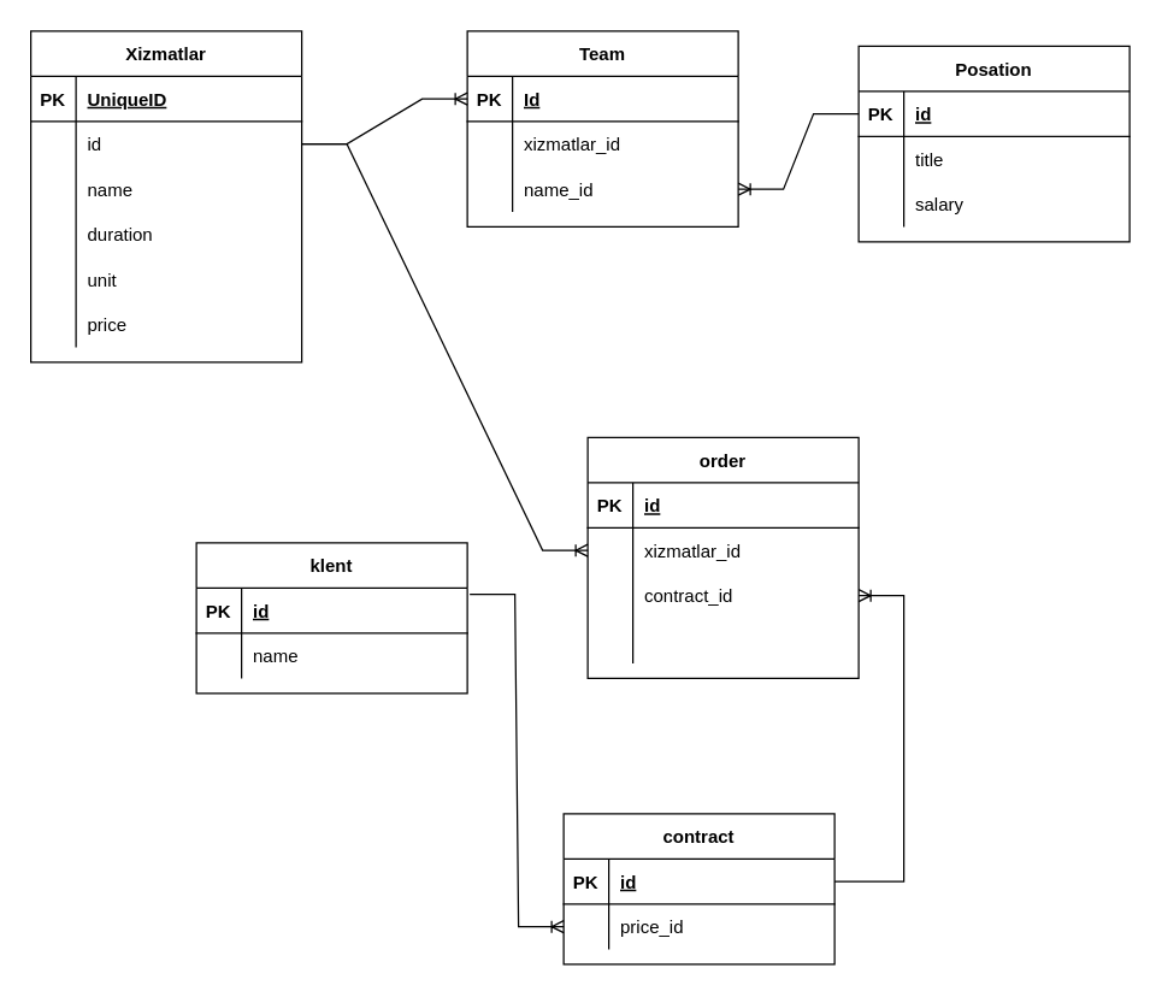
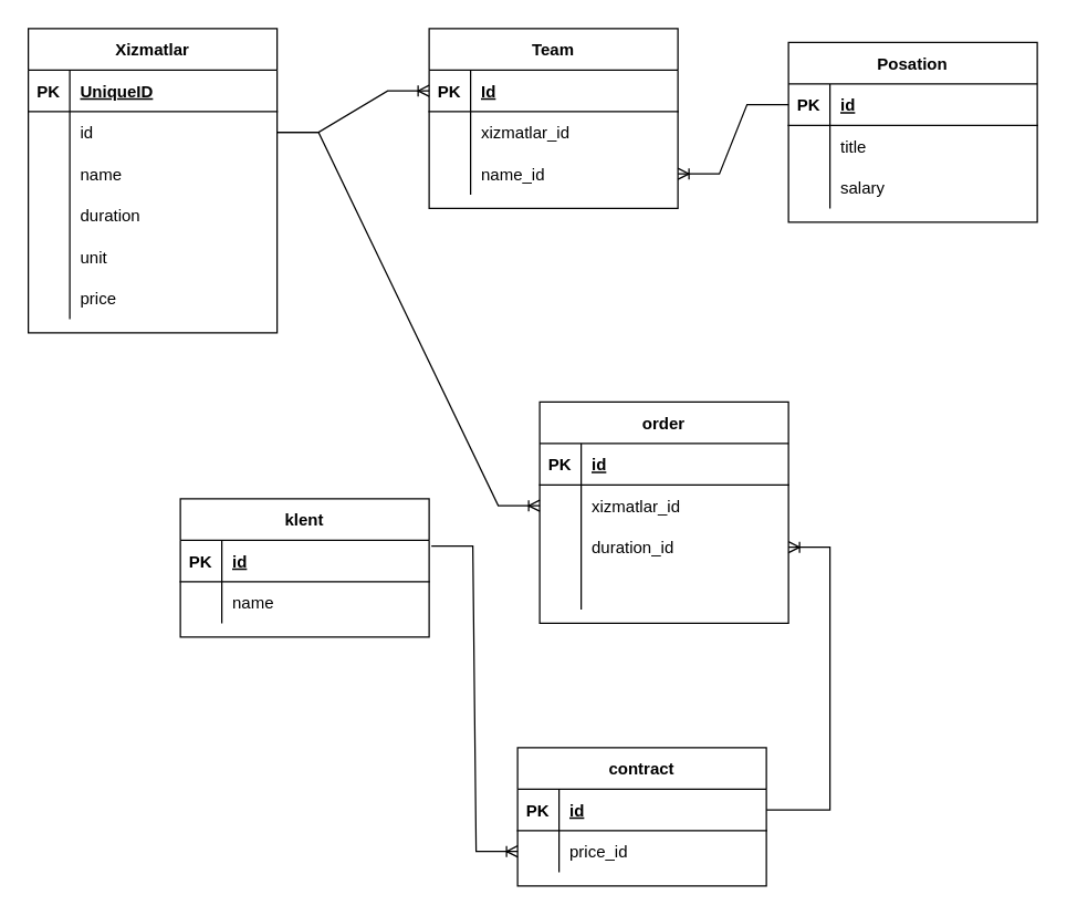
  <mxCell id="0" />
  <mxCell id="1" parent="0" />
  <mxCell id="2" value="Xizmatlar" style="shape=table;startSize=30;container=1;collapsible=1;childLayout=tableLayout;fixedRows=1;rowLines=0;fontStyle=1;align=center;resizeLast=1;" parent="1" vertex="1"><mxGeometry x="20" y="20" width="180" height="220" as="geometry" /></mxCell>
  <mxCell id="3" value="" style="shape=tableRow;horizontal=0;startSize=0;swimlaneHead=0;swimlaneBody=0;fillColor=none;collapsible=0;dropTarget=0;points=[[0,0.5],[1,0.5]];portConstraint=eastwest;top=0;left=0;right=0;bottom=1;" parent="2" vertex="1"><mxGeometry y="30" width="180" height="30" as="geometry" /></mxCell>
  <mxCell id="4" value="PK" style="shape=partialRectangle;connectable=0;fillColor=none;top=0;left=0;bottom=0;right=0;fontStyle=1;overflow=hidden;" parent="3" vertex="1"><mxGeometry width="30" height="30" as="geometry"><mxRectangle width="30" height="30" as="alternateBounds" /></mxGeometry></mxCell>
  <mxCell id="5" value="UniqueID" style="shape=partialRectangle;connectable=0;fillColor=none;top=0;left=0;bottom=0;right=0;align=left;spacingLeft=6;fontStyle=5;overflow=hidden;" parent="3" vertex="1"><mxGeometry x="30" width="150" height="30" as="geometry"><mxRectangle width="150" height="30" as="alternateBounds" /></mxGeometry></mxCell>
  <mxCell id="6" value="" style="shape=tableRow;horizontal=0;startSize=0;swimlaneHead=0;swimlaneBody=0;fillColor=none;collapsible=0;dropTarget=0;points=[[0,0.5],[1,0.5]];portConstraint=eastwest;top=0;left=0;right=0;bottom=0;" parent="2" vertex="1"><mxGeometry y="60" width="180" height="30" as="geometry" /></mxCell>
  <mxCell id="7" value="" style="shape=partialRectangle;connectable=0;fillColor=none;top=0;left=0;bottom=0;right=0;editable=1;overflow=hidden;" parent="6" vertex="1"><mxGeometry width="30" height="30" as="geometry"><mxRectangle width="30" height="30" as="alternateBounds" /></mxGeometry></mxCell>
  <mxCell id="8" value="id" style="shape=partialRectangle;connectable=0;fillColor=none;top=0;left=0;bottom=0;right=0;align=left;spacingLeft=6;overflow=hidden;" parent="6" vertex="1"><mxGeometry x="30" width="150" height="30" as="geometry"><mxRectangle width="150" height="30" as="alternateBounds" /></mxGeometry></mxCell>
  <mxCell id="9" value="" style="shape=tableRow;horizontal=0;startSize=0;swimlaneHead=0;swimlaneBody=0;fillColor=none;collapsible=0;dropTarget=0;points=[[0,0.5],[1,0.5]];portConstraint=eastwest;top=0;left=0;right=0;bottom=0;" parent="2" vertex="1"><mxGeometry y="90" width="180" height="30" as="geometry" /></mxCell>
  <mxCell id="10" value="" style="shape=partialRectangle;connectable=0;fillColor=none;top=0;left=0;bottom=0;right=0;editable=1;overflow=hidden;" parent="9" vertex="1"><mxGeometry width="30" height="30" as="geometry"><mxRectangle width="30" height="30" as="alternateBounds" /></mxGeometry></mxCell>
  <mxCell id="11" value="name" style="shape=partialRectangle;connectable=0;fillColor=none;top=0;left=0;bottom=0;right=0;align=left;spacingLeft=6;overflow=hidden;" parent="9" vertex="1"><mxGeometry x="30" width="150" height="30" as="geometry"><mxRectangle width="150" height="30" as="alternateBounds" /></mxGeometry></mxCell>
  <mxCell id="12" value="" style="shape=tableRow;horizontal=0;startSize=0;swimlaneHead=0;swimlaneBody=0;fillColor=none;collapsible=0;dropTarget=0;points=[[0,0.5],[1,0.5]];portConstraint=eastwest;top=0;left=0;right=0;bottom=0;" parent="2" vertex="1"><mxGeometry y="120" width="180" height="30" as="geometry" /></mxCell>
  <mxCell id="13" value="" style="shape=partialRectangle;connectable=0;fillColor=none;top=0;left=0;bottom=0;right=0;editable=1;overflow=hidden;" parent="12" vertex="1"><mxGeometry width="30" height="30" as="geometry"><mxRectangle width="30" height="30" as="alternateBounds" /></mxGeometry></mxCell>
  <mxCell id="14" value="duration" style="shape=partialRectangle;connectable=0;fillColor=none;top=0;left=0;bottom=0;right=0;align=left;spacingLeft=6;overflow=hidden;" parent="12" vertex="1"><mxGeometry x="30" width="150" height="30" as="geometry"><mxRectangle width="150" height="30" as="alternateBounds" /></mxGeometry></mxCell>
  <mxCell id="15" value="" style="shape=tableRow;horizontal=0;startSize=0;swimlaneHead=0;swimlaneBody=0;fillColor=none;collapsible=0;dropTarget=0;points=[[0,0.5],[1,0.5]];portConstraint=eastwest;top=0;left=0;right=0;bottom=0;" parent="2" vertex="1"><mxGeometry y="150" width="180" height="30" as="geometry" /></mxCell>
  <mxCell id="16" value="" style="shape=partialRectangle;connectable=0;fillColor=none;top=0;left=0;bottom=0;right=0;editable=1;overflow=hidden;" parent="15" vertex="1"><mxGeometry width="30" height="30" as="geometry"><mxRectangle width="30" height="30" as="alternateBounds" /></mxGeometry></mxCell>
  <mxCell id="17" value="unit" style="shape=partialRectangle;connectable=0;fillColor=none;top=0;left=0;bottom=0;right=0;align=left;spacingLeft=6;overflow=hidden;" parent="15" vertex="1"><mxGeometry x="30" width="150" height="30" as="geometry"><mxRectangle width="150" height="30" as="alternateBounds" /></mxGeometry></mxCell>
  <mxCell id="18" value="" style="shape=tableRow;horizontal=0;startSize=0;swimlaneHead=0;swimlaneBody=0;fillColor=none;collapsible=0;dropTarget=0;points=[[0,0.5],[1,0.5]];portConstraint=eastwest;top=0;left=0;right=0;bottom=0;" parent="2" vertex="1"><mxGeometry y="180" width="180" height="30" as="geometry" /></mxCell>
  <mxCell id="19" value="" style="shape=partialRectangle;connectable=0;fillColor=none;top=0;left=0;bottom=0;right=0;editable=1;overflow=hidden;" parent="18" vertex="1"><mxGeometry width="30" height="30" as="geometry"><mxRectangle width="30" height="30" as="alternateBounds" /></mxGeometry></mxCell>
  <mxCell id="20" value="price" style="shape=partialRectangle;connectable=0;fillColor=none;top=0;left=0;bottom=0;right=0;align=left;spacingLeft=6;overflow=hidden;" parent="18" vertex="1"><mxGeometry x="30" width="150" height="30" as="geometry"><mxRectangle width="150" height="30" as="alternateBounds" /></mxGeometry></mxCell>
  <mxCell id="21" value="Posation" style="shape=table;startSize=30;container=1;collapsible=1;childLayout=tableLayout;fixedRows=1;rowLines=0;fontStyle=1;align=center;resizeLast=1;" parent="1" vertex="1"><mxGeometry x="570" y="30" width="180" height="130" as="geometry" /></mxCell>
  <mxCell id="22" value="" style="shape=tableRow;horizontal=0;startSize=0;swimlaneHead=0;swimlaneBody=0;fillColor=none;collapsible=0;dropTarget=0;points=[[0,0.5],[1,0.5]];portConstraint=eastwest;top=0;left=0;right=0;bottom=1;" parent="21" vertex="1"><mxGeometry y="30" width="180" height="30" as="geometry" /></mxCell>
  <mxCell id="23" value="PK" style="shape=partialRectangle;connectable=0;fillColor=none;top=0;left=0;bottom=0;right=0;fontStyle=1;overflow=hidden;" parent="22" vertex="1"><mxGeometry width="30" height="30" as="geometry"><mxRectangle width="30" height="30" as="alternateBounds" /></mxGeometry></mxCell>
  <mxCell id="24" value="id" style="shape=partialRectangle;connectable=0;fillColor=none;top=0;left=0;bottom=0;right=0;align=left;spacingLeft=6;fontStyle=5;overflow=hidden;" parent="22" vertex="1"><mxGeometry x="30" width="150" height="30" as="geometry"><mxRectangle width="150" height="30" as="alternateBounds" /></mxGeometry></mxCell>
  <mxCell id="25" value="" style="shape=tableRow;horizontal=0;startSize=0;swimlaneHead=0;swimlaneBody=0;fillColor=none;collapsible=0;dropTarget=0;points=[[0,0.5],[1,0.5]];portConstraint=eastwest;top=0;left=0;right=0;bottom=0;" parent="21" vertex="1"><mxGeometry y="60" width="180" height="30" as="geometry" /></mxCell>
  <mxCell id="26" value="" style="shape=partialRectangle;connectable=0;fillColor=none;top=0;left=0;bottom=0;right=0;editable=1;overflow=hidden;" parent="25" vertex="1"><mxGeometry width="30" height="30" as="geometry"><mxRectangle width="30" height="30" as="alternateBounds" /></mxGeometry></mxCell>
  <mxCell id="27" value="title" style="shape=partialRectangle;connectable=0;fillColor=none;top=0;left=0;bottom=0;right=0;align=left;spacingLeft=6;overflow=hidden;" parent="25" vertex="1"><mxGeometry x="30" width="150" height="30" as="geometry"><mxRectangle width="150" height="30" as="alternateBounds" /></mxGeometry></mxCell>
  <mxCell id="28" value="" style="shape=tableRow;horizontal=0;startSize=0;swimlaneHead=0;swimlaneBody=0;fillColor=none;collapsible=0;dropTarget=0;points=[[0,0.5],[1,0.5]];portConstraint=eastwest;top=0;left=0;right=0;bottom=0;" parent="21" vertex="1"><mxGeometry y="90" width="180" height="30" as="geometry" /></mxCell>
  <mxCell id="29" value="" style="shape=partialRectangle;connectable=0;fillColor=none;top=0;left=0;bottom=0;right=0;editable=1;overflow=hidden;" parent="28" vertex="1"><mxGeometry width="30" height="30" as="geometry"><mxRectangle width="30" height="30" as="alternateBounds" /></mxGeometry></mxCell>
  <mxCell id="30" value="salary" style="shape=partialRectangle;connectable=0;fillColor=none;top=0;left=0;bottom=0;right=0;align=left;spacingLeft=6;overflow=hidden;" parent="28" vertex="1"><mxGeometry x="30" width="150" height="30" as="geometry"><mxRectangle width="150" height="30" as="alternateBounds" /></mxGeometry></mxCell>
  <mxCell id="31" value="Team" style="shape=table;startSize=30;container=1;collapsible=1;childLayout=tableLayout;fixedRows=1;rowLines=0;fontStyle=1;align=center;resizeLast=1;" parent="1" vertex="1"><mxGeometry x="310" y="20" width="180" height="130" as="geometry" /></mxCell>
  <mxCell id="32" value="" style="shape=tableRow;horizontal=0;startSize=0;swimlaneHead=0;swimlaneBody=0;fillColor=none;collapsible=0;dropTarget=0;points=[[0,0.5],[1,0.5]];portConstraint=eastwest;top=0;left=0;right=0;bottom=1;" parent="31" vertex="1"><mxGeometry y="30" width="180" height="30" as="geometry" /></mxCell>
  <mxCell id="33" value="PK" style="shape=partialRectangle;connectable=0;fillColor=none;top=0;left=0;bottom=0;right=0;fontStyle=1;overflow=hidden;" parent="32" vertex="1"><mxGeometry width="30" height="30" as="geometry"><mxRectangle width="30" height="30" as="alternateBounds" /></mxGeometry></mxCell>
  <mxCell id="34" value="Id" style="shape=partialRectangle;connectable=0;fillColor=none;top=0;left=0;bottom=0;right=0;align=left;spacingLeft=6;fontStyle=5;overflow=hidden;" parent="32" vertex="1"><mxGeometry x="30" width="150" height="30" as="geometry"><mxRectangle width="150" height="30" as="alternateBounds" /></mxGeometry></mxCell>
  <mxCell id="35" value="" style="shape=tableRow;horizontal=0;startSize=0;swimlaneHead=0;swimlaneBody=0;fillColor=none;collapsible=0;dropTarget=0;points=[[0,0.5],[1,0.5]];portConstraint=eastwest;top=0;left=0;right=0;bottom=0;" parent="31" vertex="1"><mxGeometry y="60" width="180" height="30" as="geometry" /></mxCell>
  <mxCell id="36" value="" style="shape=partialRectangle;connectable=0;fillColor=none;top=0;left=0;bottom=0;right=0;editable=1;overflow=hidden;" parent="35" vertex="1"><mxGeometry width="30" height="30" as="geometry"><mxRectangle width="30" height="30" as="alternateBounds" /></mxGeometry></mxCell>
  <mxCell id="37" value="xizmatlar_id" style="shape=partialRectangle;connectable=0;fillColor=none;top=0;left=0;bottom=0;right=0;align=left;spacingLeft=6;overflow=hidden;" parent="35" vertex="1"><mxGeometry x="30" width="150" height="30" as="geometry"><mxRectangle width="150" height="30" as="alternateBounds" /></mxGeometry></mxCell>
  <mxCell id="38" value="" style="shape=tableRow;horizontal=0;startSize=0;swimlaneHead=0;swimlaneBody=0;fillColor=none;collapsible=0;dropTarget=0;points=[[0,0.5],[1,0.5]];portConstraint=eastwest;top=0;left=0;right=0;bottom=0;" parent="31" vertex="1"><mxGeometry y="90" width="180" height="30" as="geometry" /></mxCell>
  <mxCell id="39" value="" style="shape=partialRectangle;connectable=0;fillColor=none;top=0;left=0;bottom=0;right=0;editable=1;overflow=hidden;" parent="38" vertex="1"><mxGeometry width="30" height="30" as="geometry"><mxRectangle width="30" height="30" as="alternateBounds" /></mxGeometry></mxCell>
  <mxCell id="40" value="name_id" style="shape=partialRectangle;connectable=0;fillColor=none;top=0;left=0;bottom=0;right=0;align=left;spacingLeft=6;overflow=hidden;" parent="38" vertex="1"><mxGeometry x="30" width="150" height="30" as="geometry"><mxRectangle width="150" height="30" as="alternateBounds" /></mxGeometry></mxCell>
  <mxCell id="41" value="" style="edgeStyle=entityRelationEdgeStyle;fontSize=12;html=1;endArrow=ERoneToMany;rounded=0;exitX=1;exitY=0.5;exitDx=0;exitDy=0;entryX=0;entryY=0.5;entryDx=0;entryDy=0;" parent="1" source="6" target="32" edge="1"><mxGeometry width="100" height="100" relative="1" as="geometry"><mxPoint x="258.74" y="387.8" as="sourcePoint" /><mxPoint x="280" y="150" as="targetPoint" /></mxGeometry></mxCell>
  <mxCell id="42" value="" style="edgeStyle=entityRelationEdgeStyle;fontSize=12;html=1;endArrow=ERoneToMany;rounded=0;" parent="1" source="22" target="38" edge="1"><mxGeometry width="100" height="100" relative="1" as="geometry"><mxPoint x="440" y="425" as="sourcePoint" /><mxPoint x="540" y="190" as="targetPoint" /></mxGeometry></mxCell>
  <mxCell id="43" value="klent" style="shape=table;startSize=30;container=1;collapsible=1;childLayout=tableLayout;fixedRows=1;rowLines=0;fontStyle=1;align=center;resizeLast=1;" vertex="1" parent="1"><mxGeometry x="130" y="360" width="180" height="100" as="geometry" /></mxCell>
  <mxCell id="44" value="" style="shape=tableRow;horizontal=0;startSize=0;swimlaneHead=0;swimlaneBody=0;fillColor=none;collapsible=0;dropTarget=0;points=[[0,0.5],[1,0.5]];portConstraint=eastwest;top=0;left=0;right=0;bottom=1;" vertex="1" parent="43"><mxGeometry y="30" width="180" height="30" as="geometry" /></mxCell>
  <mxCell id="45" value="PK" style="shape=partialRectangle;connectable=0;fillColor=none;top=0;left=0;bottom=0;right=0;fontStyle=1;overflow=hidden;" vertex="1" parent="44"><mxGeometry width="30" height="30" as="geometry"><mxRectangle width="30" height="30" as="alternateBounds" /></mxGeometry></mxCell>
  <mxCell id="46" value="id" style="shape=partialRectangle;connectable=0;fillColor=none;top=0;left=0;bottom=0;right=0;align=left;spacingLeft=6;fontStyle=5;overflow=hidden;" vertex="1" parent="44"><mxGeometry x="30" width="150" height="30" as="geometry"><mxRectangle width="150" height="30" as="alternateBounds" /></mxGeometry></mxCell>
  <mxCell id="47" value="" style="shape=tableRow;horizontal=0;startSize=0;swimlaneHead=0;swimlaneBody=0;fillColor=none;collapsible=0;dropTarget=0;points=[[0,0.5],[1,0.5]];portConstraint=eastwest;top=0;left=0;right=0;bottom=0;" vertex="1" parent="43"><mxGeometry y="60" width="180" height="30" as="geometry" /></mxCell>
  <mxCell id="48" value="" style="shape=partialRectangle;connectable=0;fillColor=none;top=0;left=0;bottom=0;right=0;editable=1;overflow=hidden;" vertex="1" parent="47"><mxGeometry width="30" height="30" as="geometry"><mxRectangle width="30" height="30" as="alternateBounds" /></mxGeometry></mxCell>
  <mxCell id="49" value="name" style="shape=partialRectangle;connectable=0;fillColor=none;top=0;left=0;bottom=0;right=0;align=left;spacingLeft=6;overflow=hidden;" vertex="1" parent="47"><mxGeometry x="30" width="150" height="30" as="geometry"><mxRectangle width="150" height="30" as="alternateBounds" /></mxGeometry></mxCell>
  <mxCell id="50" value="order" style="shape=table;startSize=30;container=1;collapsible=1;childLayout=tableLayout;fixedRows=1;rowLines=0;fontStyle=1;align=center;resizeLast=1;" vertex="1" parent="1"><mxGeometry x="390" y="290" width="180" height="160" as="geometry" /></mxCell>
  <mxCell id="51" value="" style="shape=tableRow;horizontal=0;startSize=0;swimlaneHead=0;swimlaneBody=0;fillColor=none;collapsible=0;dropTarget=0;points=[[0,0.5],[1,0.5]];portConstraint=eastwest;top=0;left=0;right=0;bottom=1;" vertex="1" parent="50"><mxGeometry y="30" width="180" height="30" as="geometry" /></mxCell>
  <mxCell id="52" value="PK" style="shape=partialRectangle;connectable=0;fillColor=none;top=0;left=0;bottom=0;right=0;fontStyle=1;overflow=hidden;" vertex="1" parent="51"><mxGeometry width="30" height="30" as="geometry"><mxRectangle width="30" height="30" as="alternateBounds" /></mxGeometry></mxCell>
  <mxCell id="53" value="id" style="shape=partialRectangle;connectable=0;fillColor=none;top=0;left=0;bottom=0;right=0;align=left;spacingLeft=6;fontStyle=5;overflow=hidden;" vertex="1" parent="51"><mxGeometry x="30" width="150" height="30" as="geometry"><mxRectangle width="150" height="30" as="alternateBounds" /></mxGeometry></mxCell>
  <mxCell id="54" value="" style="shape=tableRow;horizontal=0;startSize=0;swimlaneHead=0;swimlaneBody=0;fillColor=none;collapsible=0;dropTarget=0;points=[[0,0.5],[1,0.5]];portConstraint=eastwest;top=0;left=0;right=0;bottom=0;" vertex="1" parent="50"><mxGeometry y="60" width="180" height="30" as="geometry" /></mxCell>
  <mxCell id="55" value="" style="shape=partialRectangle;connectable=0;fillColor=none;top=0;left=0;bottom=0;right=0;editable=1;overflow=hidden;" vertex="1" parent="54"><mxGeometry width="30" height="30" as="geometry"><mxRectangle width="30" height="30" as="alternateBounds" /></mxGeometry></mxCell>
  <mxCell id="56" value="xizmatlar_id" style="shape=partialRectangle;connectable=0;fillColor=none;top=0;left=0;bottom=0;right=0;align=left;spacingLeft=6;overflow=hidden;" vertex="1" parent="54"><mxGeometry x="30" width="150" height="30" as="geometry"><mxRectangle width="150" height="30" as="alternateBounds" /></mxGeometry></mxCell>
  <mxCell id="57" value="" style="shape=tableRow;horizontal=0;startSize=0;swimlaneHead=0;swimlaneBody=0;fillColor=none;collapsible=0;dropTarget=0;points=[[0,0.5],[1,0.5]];portConstraint=eastwest;top=0;left=0;right=0;bottom=0;" vertex="1" parent="50"><mxGeometry y="90" width="180" height="30" as="geometry" /></mxCell>
  <mxCell id="58" value="" style="shape=partialRectangle;connectable=0;fillColor=none;top=0;left=0;bottom=0;right=0;editable=1;overflow=hidden;" vertex="1" parent="57"><mxGeometry width="30" height="30" as="geometry"><mxRectangle width="30" height="30" as="alternateBounds" /></mxGeometry></mxCell>
- <mxCell id="59" value="contract_id" style="shape=partialRectangle;connectable=0;fillColor=none;top=0;left=0;bottom=0;right=0;align=left;spacingLeft=6;overflow=hidden;" vertex="1" parent="57"><mxGeometry x="30" width="150" height="30" as="geometry"><mxRectangle width="150" height="30" as="alternateBounds" /></mxGeometry></mxCell>
+ <mxCell id="59" value="duration_id" style="shape=partialRectangle;connectable=0;fillColor=none;top=0;left=0;bottom=0;right=0;align=left;spacingLeft=6;overflow=hidden;" vertex="1" parent="57"><mxGeometry x="30" width="150" height="30" as="geometry"><mxRectangle width="150" height="30" as="alternateBounds" /></mxGeometry></mxCell>
  <mxCell id="60" value="" style="shape=tableRow;horizontal=0;startSize=0;swimlaneHead=0;swimlaneBody=0;fillColor=none;collapsible=0;dropTarget=0;points=[[0,0.5],[1,0.5]];portConstraint=eastwest;top=0;left=0;right=0;bottom=0;" vertex="1" parent="50"><mxGeometry y="120" width="180" height="30" as="geometry" /></mxCell>
  <mxCell id="61" value="" style="shape=partialRectangle;connectable=0;fillColor=none;top=0;left=0;bottom=0;right=0;editable=1;overflow=hidden;" vertex="1" parent="60"><mxGeometry width="30" height="30" as="geometry"><mxRectangle width="30" height="30" as="alternateBounds" /></mxGeometry></mxCell>
  <mxCell id="62" value="" style="shape=partialRectangle;connectable=0;fillColor=none;top=0;left=0;bottom=0;right=0;align=left;spacingLeft=6;overflow=hidden;" vertex="1" parent="60"><mxGeometry x="30" width="150" height="30" as="geometry"><mxRectangle width="150" height="30" as="alternateBounds" /></mxGeometry></mxCell>
  <mxCell id="63" value="contract" style="shape=table;startSize=30;container=1;collapsible=1;childLayout=tableLayout;fixedRows=1;rowLines=0;fontStyle=1;align=center;resizeLast=1;" vertex="1" parent="1"><mxGeometry x="374" y="540" width="180" height="100" as="geometry" /></mxCell>
  <mxCell id="64" value="" style="shape=tableRow;horizontal=0;startSize=0;swimlaneHead=0;swimlaneBody=0;fillColor=none;collapsible=0;dropTarget=0;points=[[0,0.5],[1,0.5]];portConstraint=eastwest;top=0;left=0;right=0;bottom=1;" vertex="1" parent="63"><mxGeometry y="30" width="180" height="30" as="geometry" /></mxCell>
  <mxCell id="65" value="PK" style="shape=partialRectangle;connectable=0;fillColor=none;top=0;left=0;bottom=0;right=0;fontStyle=1;overflow=hidden;" vertex="1" parent="64"><mxGeometry width="30" height="30" as="geometry"><mxRectangle width="30" height="30" as="alternateBounds" /></mxGeometry></mxCell>
  <mxCell id="66" value="id" style="shape=partialRectangle;connectable=0;fillColor=none;top=0;left=0;bottom=0;right=0;align=left;spacingLeft=6;fontStyle=5;overflow=hidden;" vertex="1" parent="64"><mxGeometry x="30" width="150" height="30" as="geometry"><mxRectangle width="150" height="30" as="alternateBounds" /></mxGeometry></mxCell>
  <mxCell id="67" value="" style="shape=tableRow;horizontal=0;startSize=0;swimlaneHead=0;swimlaneBody=0;fillColor=none;collapsible=0;dropTarget=0;points=[[0,0.5],[1,0.5]];portConstraint=eastwest;top=0;left=0;right=0;bottom=0;" vertex="1" parent="63"><mxGeometry y="60" width="180" height="30" as="geometry" /></mxCell>
  <mxCell id="68" value="" style="shape=partialRectangle;connectable=0;fillColor=none;top=0;left=0;bottom=0;right=0;editable=1;overflow=hidden;" vertex="1" parent="67"><mxGeometry width="30" height="30" as="geometry"><mxRectangle width="30" height="30" as="alternateBounds" /></mxGeometry></mxCell>
  <mxCell id="69" value="price_id" style="shape=partialRectangle;connectable=0;fillColor=none;top=0;left=0;bottom=0;right=0;align=left;spacingLeft=6;overflow=hidden;" vertex="1" parent="67"><mxGeometry x="30" width="150" height="30" as="geometry"><mxRectangle width="150" height="30" as="alternateBounds" /></mxGeometry></mxCell>
  <mxCell id="70" value="" style="edgeStyle=entityRelationEdgeStyle;fontSize=12;html=1;endArrow=ERoneToMany;rounded=0;exitX=1.009;exitY=0.14;exitDx=0;exitDy=0;exitPerimeter=0;" edge="1" parent="1" source="44" target="67"><mxGeometry width="100" height="100" relative="1" as="geometry"><mxPoint x="290" y="310" as="sourcePoint" /><mxPoint x="420" y="390" as="targetPoint" /></mxGeometry></mxCell>
  <mxCell id="71" value="" style="edgeStyle=entityRelationEdgeStyle;fontSize=12;html=1;endArrow=ERoneToMany;rounded=0;" edge="1" parent="1" source="6" target="54"><mxGeometry width="100" height="100" relative="1" as="geometry"><mxPoint x="730" y="320" as="sourcePoint" /><mxPoint x="240" y="30" as="targetPoint" /></mxGeometry></mxCell>
  <mxCell id="72" value="" style="edgeStyle=entityRelationEdgeStyle;fontSize=12;html=1;endArrow=ERoneToMany;rounded=0;" edge="1" parent="1" source="64" target="57"><mxGeometry width="100" height="100" relative="1" as="geometry"><mxPoint x="260" y="400" as="sourcePoint" /><mxPoint x="360" y="300" as="targetPoint" /></mxGeometry></mxCell>
